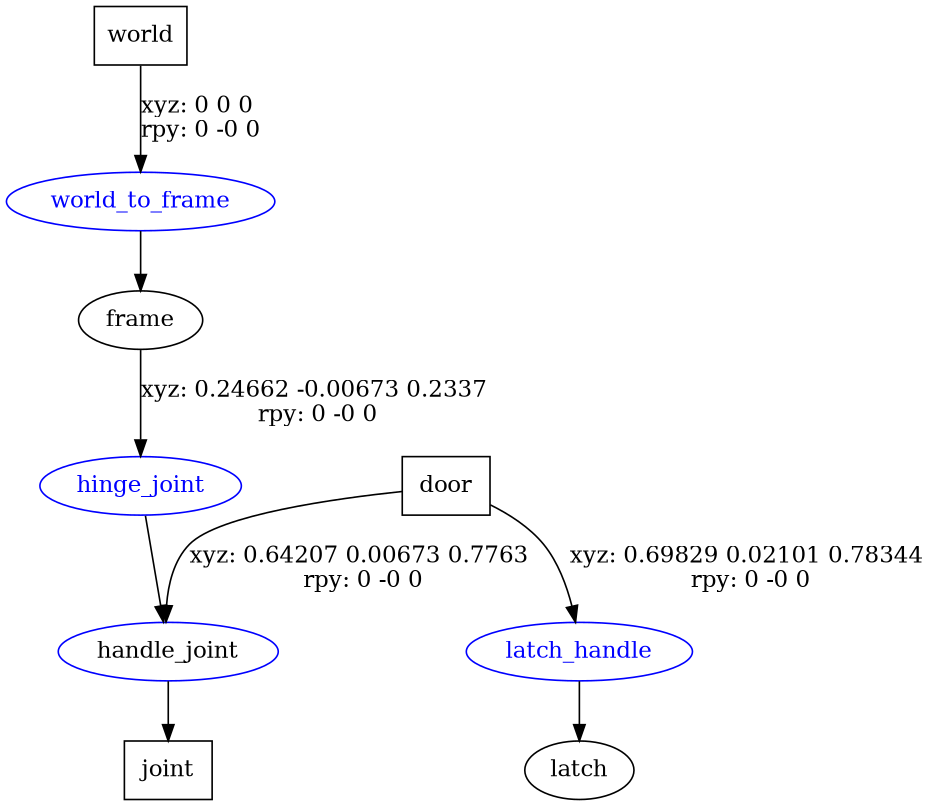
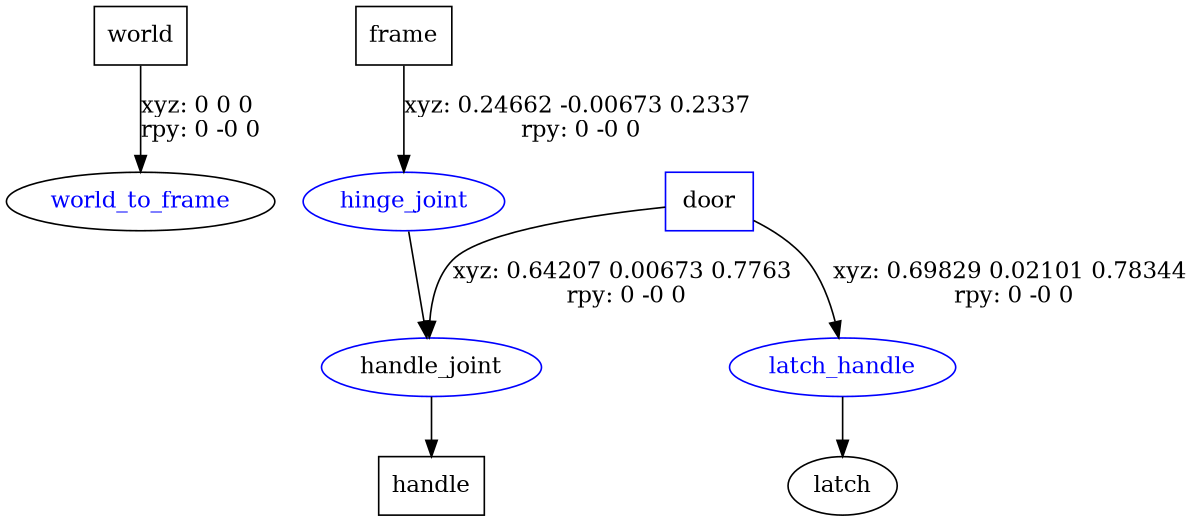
  digraph {
    node [shape=ellipse]
    n1 [label=world shape=box]
-   world_to_frame [color=blue fontcolor=blue]
-   n3 [label=frame]
+   world_to_frame [color=black fontcolor=blue]
+   n3 [label=frame shape=box]
    hinge_joint [color=blue fontcolor=blue]
    handle_joint [color=blue fontcolor=black]
-   n6 [label=door shape=box]
+   n6 [label=door shape=box color=blue]
    n7 [color=blue fontcolor=blue label=latch_handle]
-   n8 [label=joint shape=box]
+   n8 [label=handle shape=box]
    n9 [label=latch]
    n1 -> world_to_frame [label="xyz: 0 0 0 \nrpy: 0 -0 0"]
-   world_to_frame -> n3
    n3 -> hinge_joint [label="xyz: 0.24662 -0.00673 0.2337 \nrpy: 0 -0 0"]
    hinge_joint -> handle_joint
    handle_joint -> n8
    n6 -> handle_joint [label="xyz: 0.64207 0.00673 0.7763 \nrpy: 0 -0 0"]
    n6 -> n7 [label="xyz: 0.69829 0.02101 0.78344 \nrpy: 0 -0 0"]
    n7 -> n9
  }
